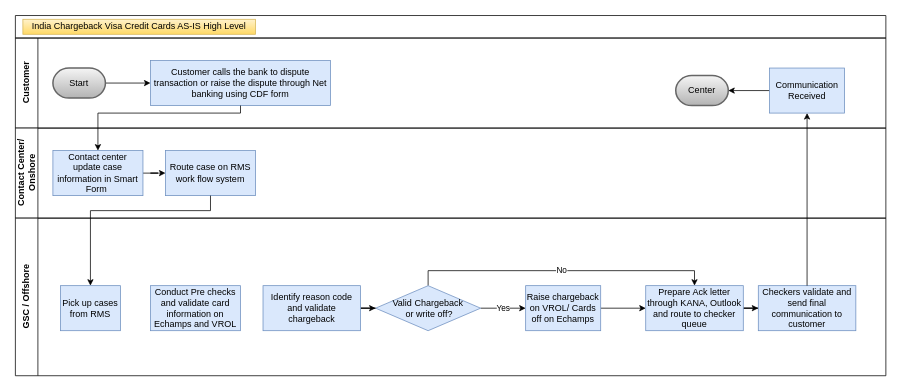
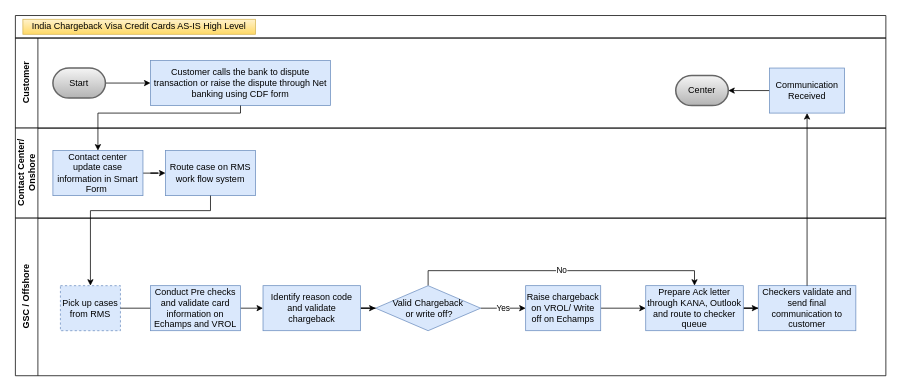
  <mxCell id="0" />
  <mxCell id="1" parent="0" />
  <mxCell id="2" value="Customer" style="swimlane;html=1;startSize=30;horizontal=0;" parent="1" vertex="1"><mxGeometry x="20" y="50" width="1160" height="120" as="geometry" /></mxCell>
  <mxCell id="3" value="Customer calls the bank to dispute transaction or raise the dispute through Net banking using CDF form" style="rounded=0;whiteSpace=wrap;html=1;fontFamily=Helvetica;fontSize=12;align=center;fillColor=#dae8fc;strokeColor=#6c8ebf;" parent="2" vertex="1"><mxGeometry x="180" y="30" width="240" height="60" as="geometry" /></mxCell>
  <mxCell id="4" value="" style="edgeStyle=orthogonalEdgeStyle;rounded=0;orthogonalLoop=1;jettySize=auto;html=1;" edge="1" parent="2" source="5" target="3"><mxGeometry relative="1" as="geometry" /></mxCell>
  <mxCell id="5" value="Start" style="strokeWidth=2;html=1;shape=mxgraph.flowchart.terminator;whiteSpace=wrap;fillColor=#f5f5f5;strokeColor=#666666;gradientColor=#b3b3b3;" vertex="1" parent="2"><mxGeometry x="50" y="40" width="70" height="40" as="geometry" /></mxCell>
  <mxCell id="6" value="" style="edgeStyle=orthogonalEdgeStyle;rounded=0;orthogonalLoop=1;jettySize=auto;html=1;" edge="1" parent="2" source="7" target="8"><mxGeometry relative="1" as="geometry" /></mxCell>
  <mxCell id="7" value="Communication Received" style="rounded=0;whiteSpace=wrap;html=1;fontFamily=Helvetica;fontSize=12;align=center;fillColor=#dae8fc;strokeColor=#6c8ebf;" vertex="1" parent="2"><mxGeometry x="1005" y="40" width="100" height="60" as="geometry" /></mxCell>
  <mxCell id="8" value="Center" style="strokeWidth=2;html=1;shape=mxgraph.flowchart.terminator;whiteSpace=wrap;fillColor=#f5f5f5;strokeColor=#666666;gradientColor=#b3b3b3;" vertex="1" parent="2"><mxGeometry x="880" y="50" width="70" height="40" as="geometry" /></mxCell>
  <mxCell id="9" value="Contact Center/&lt;br&gt;Onshore" style="swimlane;html=1;startSize=30;horizontal=0;" parent="1" vertex="1"><mxGeometry x="20" y="170" width="1160" height="120" as="geometry" /></mxCell>
  <mxCell id="10" value="" style="edgeStyle=orthogonalEdgeStyle;rounded=0;orthogonalLoop=1;jettySize=auto;html=1;" edge="1" parent="9" source="11" target="12"><mxGeometry relative="1" as="geometry" /></mxCell>
  <mxCell id="11" value="Contact center update case information in Smart Form&amp;nbsp;" style="rounded=0;whiteSpace=wrap;html=1;fontFamily=Helvetica;fontSize=12;align=center;fillColor=#dae8fc;strokeColor=#6c8ebf;" parent="9" vertex="1"><mxGeometry x="50" y="30" width="120" height="60" as="geometry" /></mxCell>
  <mxCell id="12" value="Route case on RMS work flow system" style="rounded=0;whiteSpace=wrap;html=1;fontFamily=Helvetica;fontSize=12;align=center;fillColor=#dae8fc;strokeColor=#6c8ebf;" vertex="1" parent="9"><mxGeometry x="200" y="30" width="120" height="60" as="geometry" /></mxCell>
  <mxCell id="13" value="GSC / Offshore" style="swimlane;html=1;startSize=30;horizontal=0;" parent="1" vertex="1"><mxGeometry x="20" y="290" width="1160" height="210" as="geometry" /></mxCell>
- <mxCell id="14" value="Pick up cases from RMS" style="rounded=0;whiteSpace=wrap;html=1;fontFamily=Helvetica;fontSize=12;align=center;fillColor=#dae8fc;strokeColor=#6c8ebf;" parent="13" vertex="1"><mxGeometry x="60" y="90" width="80" height="60" as="geometry" /></mxCell>
+ <mxCell id="14" value="Pick up cases from RMS" style="rounded=0;whiteSpace=wrap;html=1;fontFamily=Helvetica;fontSize=12;align=center;fillColor=#dae8fc;strokeColor=#6c8ebf;dashed=1;" parent="13" vertex="1"><mxGeometry x="60" y="90" width="80" height="60" as="geometry" /></mxCell>
  <mxCell id="15" value="Yes" style="edgeStyle=orthogonalEdgeStyle;rounded=0;orthogonalLoop=1;jettySize=auto;html=1;" edge="1" parent="13" source="17" target="25"><mxGeometry relative="1" as="geometry" /></mxCell>
  <mxCell id="16" value="No" style="edgeStyle=orthogonalEdgeStyle;rounded=0;orthogonalLoop=1;jettySize=auto;html=1;entryX=0.5;entryY=0;entryDx=0;entryDy=0;exitX=0.5;exitY=0;exitDx=0;exitDy=0;" edge="1" parent="13" source="17" target="23"><mxGeometry relative="1" as="geometry"><mxPoint x="540" y="60" as="sourcePoint" /></mxGeometry></mxCell>
  <mxCell id="17" value="&lt;font style=&quot;font-size: 12px&quot;&gt;Valid Chargeback&lt;br&gt;&amp;nbsp;or write off?&lt;/font&gt;" style="rhombus;whiteSpace=wrap;html=1;fontFamily=Helvetica;fontSize=12;align=center;fillColor=#dae8fc;strokeColor=#6c8ebf;" parent="13" vertex="1"><mxGeometry x="480" y="90" width="140" height="60" as="geometry" /></mxCell>
  <mxCell id="18" value="" style="edgeStyle=orthogonalEdgeStyle;rounded=0;orthogonalLoop=1;jettySize=auto;html=1;" edge="1" parent="13" source="19" target="17"><mxGeometry relative="1" as="geometry" /></mxCell>
  <mxCell id="19" value="Identify reason code and validate chargeback" style="rounded=0;whiteSpace=wrap;html=1;fontFamily=Helvetica;fontSize=12;align=center;fillColor=#dae8fc;strokeColor=#6c8ebf;" vertex="1" parent="13"><mxGeometry x="330" y="90" width="130" height="60" as="geometry" /></mxCell>
+ <mxCell id="20" value="" style="edgeStyle=orthogonalEdgeStyle;rounded=0;orthogonalLoop=1;jettySize=auto;html=1;endArrow=classic;endFill=1;" edge="1" parent="13" source="14" target="19"><mxGeometry relative="1" as="geometry"><mxPoint x="270" y="310" as="sourcePoint" /><mxPoint x="660" y="320" as="targetPoint" /></mxGeometry></mxCell>
  <mxCell id="21" value="Conduct Pre checks and validate card information on Echamps and VROL" style="rounded=0;whiteSpace=wrap;html=1;fontFamily=Helvetica;fontSize=12;align=center;fillColor=#dae8fc;strokeColor=#6c8ebf;" vertex="1" parent="13"><mxGeometry x="180" y="90" width="120" height="60" as="geometry" /></mxCell>
  <mxCell id="22" value="" style="edgeStyle=orthogonalEdgeStyle;rounded=0;orthogonalLoop=1;jettySize=auto;html=1;" edge="1" parent="13" source="23" target="26"><mxGeometry relative="1" as="geometry" /></mxCell>
  <mxCell id="23" value="Prepare Ack letter through KANA, Outlook and route to checker queue" style="rounded=0;whiteSpace=wrap;html=1;fontFamily=Helvetica;fontSize=12;align=center;fillColor=#dae8fc;strokeColor=#6c8ebf;" vertex="1" parent="13"><mxGeometry x="840" y="90" width="130" height="60" as="geometry" /></mxCell>
  <mxCell id="24" value="" style="edgeStyle=orthogonalEdgeStyle;rounded=0;orthogonalLoop=1;jettySize=auto;html=1;" edge="1" parent="13" source="25" target="23"><mxGeometry relative="1" as="geometry" /></mxCell>
- <mxCell id="25" value="Raise chargeback on VROL/ Cards off on Echamps" style="rounded=0;whiteSpace=wrap;html=1;fontFamily=Helvetica;fontSize=12;align=center;fillColor=#dae8fc;strokeColor=#6c8ebf;" vertex="1" parent="13"><mxGeometry x="680" y="90" width="100" height="60" as="geometry" /></mxCell>
+ <mxCell id="25" value="Raise chargeback on VROL/ Write off on Echamps" style="rounded=0;whiteSpace=wrap;html=1;fontFamily=Helvetica;fontSize=12;align=center;fillColor=#dae8fc;strokeColor=#6c8ebf;" vertex="1" parent="13"><mxGeometry x="680" y="90" width="100" height="60" as="geometry" /></mxCell>
  <mxCell id="26" value="Checkers validate and send final communication to customer" style="rounded=0;whiteSpace=wrap;html=1;fontFamily=Helvetica;fontSize=12;align=center;fillColor=#dae8fc;strokeColor=#6c8ebf;" vertex="1" parent="13"><mxGeometry x="990" y="90" width="130" height="60" as="geometry" /></mxCell>
  <mxCell id="27" value="" style="swimlane;html=1;startSize=0;horizontal=0;" vertex="1" parent="1"><mxGeometry x="20" y="20" width="1160" height="30" as="geometry" /></mxCell>
  <mxCell id="28" value="India Chargeback Visa Credit Cards AS-IS High Level" style="text;html=1;strokeColor=#d6b656;fillColor=#fff2cc;align=center;verticalAlign=middle;whiteSpace=wrap;rounded=0;gradientColor=#ffd966;" vertex="1" parent="27"><mxGeometry x="10" y="5" width="310" height="20" as="geometry" /></mxCell>
  <mxCell id="29" style="edgeStyle=orthogonalEdgeStyle;rounded=0;orthogonalLoop=1;jettySize=auto;html=1;entryX=0.5;entryY=1;entryDx=0;entryDy=0;" edge="1" parent="1" source="26" target="7"><mxGeometry relative="1" as="geometry" /></mxCell>
  <mxCell id="30" style="edgeStyle=orthogonalEdgeStyle;rounded=0;orthogonalLoop=1;jettySize=auto;html=1;" edge="1" parent="1" source="3" target="11"><mxGeometry relative="1" as="geometry"><Array as="points"><mxPoint x="320" y="150" /><mxPoint x="130" y="150" /></Array></mxGeometry></mxCell>
  <mxCell id="31" style="edgeStyle=orthogonalEdgeStyle;rounded=0;orthogonalLoop=1;jettySize=auto;html=1;entryX=0.5;entryY=0;entryDx=0;entryDy=0;" edge="1" parent="1" source="12" target="14"><mxGeometry relative="1" as="geometry"><Array as="points"><mxPoint x="280" y="280" /><mxPoint x="120" y="280" /></Array></mxGeometry></mxCell>
